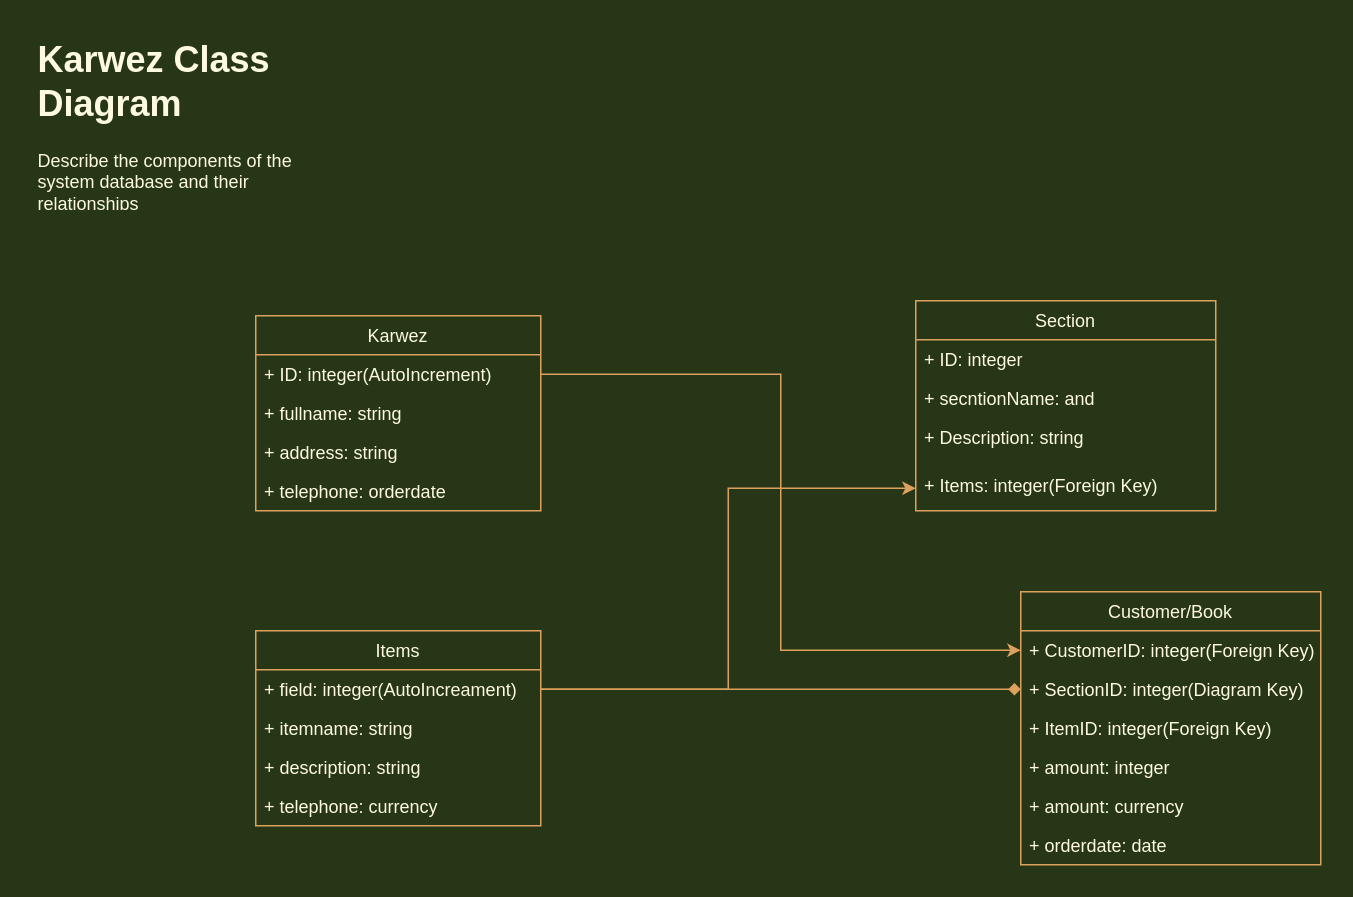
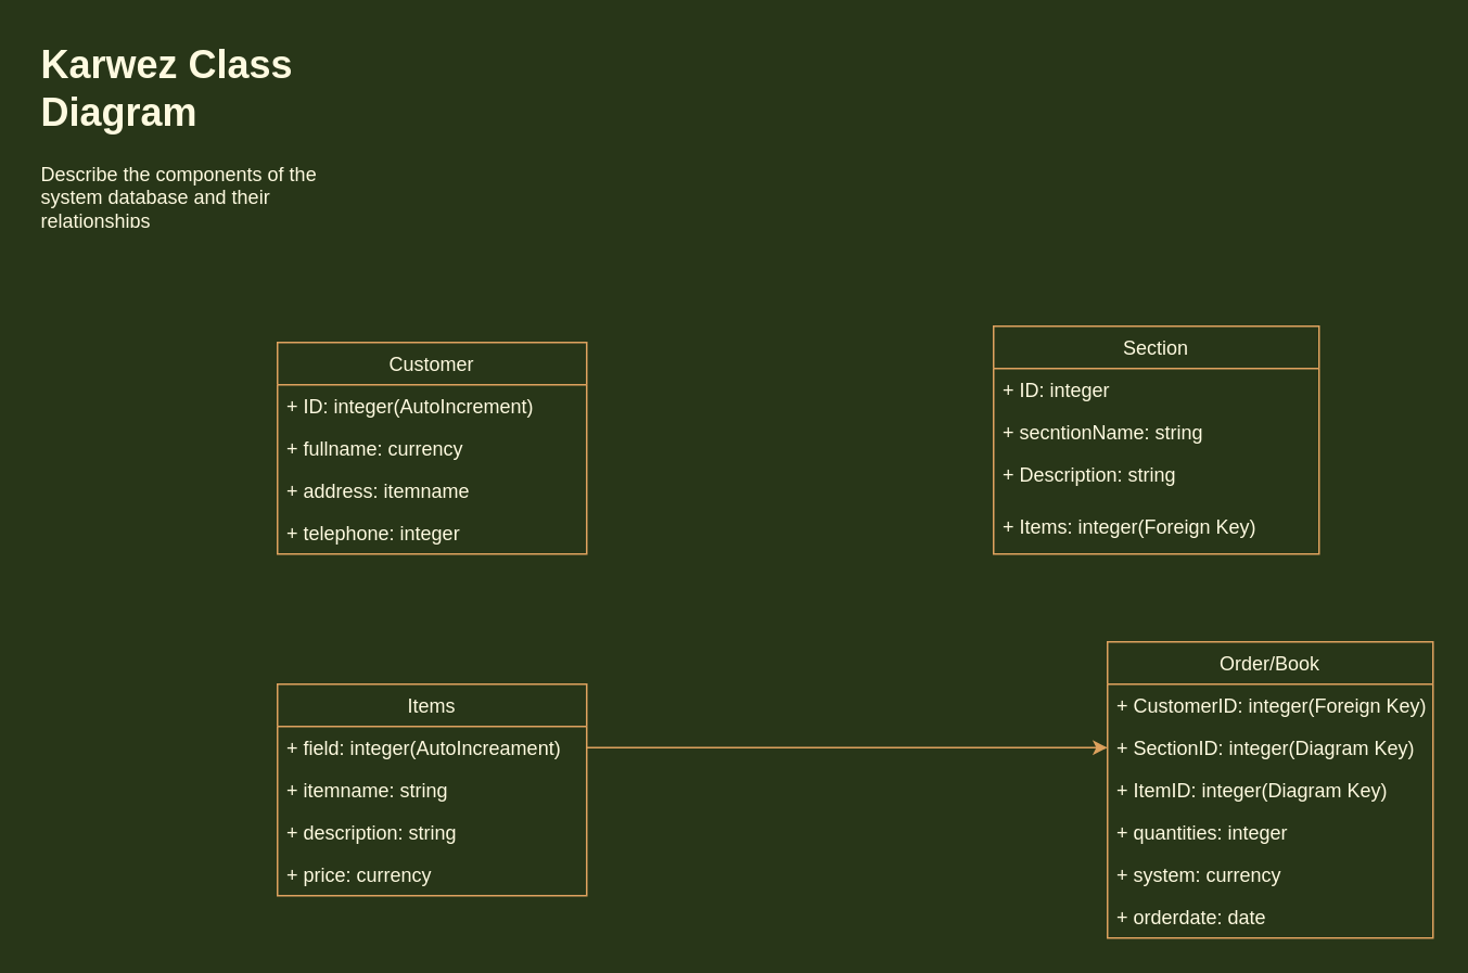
  <mxCell id="0" />
  <mxCell id="1" parent="0" />
  <mxCell id="2" value="&lt;h1&gt;Karwez Class Diagram&lt;br&gt;&lt;/h1&gt;&lt;p&gt;Describe the components of the system database and their relationships&lt;br&gt;&lt;/p&gt;" style="text;html=1;strokeColor=none;fillColor=none;spacing=5;spacingTop=-20;whiteSpace=wrap;overflow=hidden;rounded=0;fontColor=#FEFAE0;" parent="1" vertex="1"><mxGeometry x="20" y="20" width="190" height="120" as="geometry" /></mxCell>
- <mxCell id="3" value="Karwez" style="swimlane;fontStyle=0;childLayout=stackLayout;horizontal=1;startSize=26;fillColor=none;horizontalStack=0;resizeParent=1;resizeParentMax=0;resizeLast=0;collapsible=1;marginBottom=0;strokeColor=#DDA15E;fontColor=#FEFAE0;" parent="1" vertex="1"><mxGeometry x="170" y="210" width="190" height="130" as="geometry" /></mxCell>
+ <mxCell id="3" value="Customer" style="swimlane;fontStyle=0;childLayout=stackLayout;horizontal=1;startSize=26;fillColor=none;horizontalStack=0;resizeParent=1;resizeParentMax=0;resizeLast=0;collapsible=1;marginBottom=0;strokeColor=#DDA15E;fontColor=#FEFAE0;" parent="1" vertex="1"><mxGeometry x="170" y="210" width="190" height="130" as="geometry" /></mxCell>
  <mxCell id="4" value="+ ID: integer(AutoIncrement)" style="text;strokeColor=none;fillColor=none;align=left;verticalAlign=top;spacingLeft=4;spacingRight=4;overflow=hidden;rotatable=0;points=[[0,0.5],[1,0.5]];portConstraint=eastwest;fontColor=#FEFAE0;" parent="3" vertex="1"><mxGeometry y="26" width="190" height="26" as="geometry" /></mxCell>
- <mxCell id="5" value="+ fullname: string" style="text;strokeColor=none;fillColor=none;align=left;verticalAlign=top;spacingLeft=4;spacingRight=4;overflow=hidden;rotatable=0;points=[[0,0.5],[1,0.5]];portConstraint=eastwest;fontColor=#FEFAE0;" parent="3" vertex="1"><mxGeometry y="52" width="190" height="26" as="geometry" /></mxCell>
- <mxCell id="6" value="+ address: string" style="text;strokeColor=none;fillColor=none;align=left;verticalAlign=top;spacingLeft=4;spacingRight=4;overflow=hidden;rotatable=0;points=[[0,0.5],[1,0.5]];portConstraint=eastwest;fontColor=#FEFAE0;" parent="3" vertex="1"><mxGeometry y="78" width="190" height="26" as="geometry" /></mxCell>
- <mxCell id="7" value="+ telephone: orderdate" style="text;strokeColor=none;fillColor=none;align=left;verticalAlign=top;spacingLeft=4;spacingRight=4;overflow=hidden;rotatable=0;points=[[0,0.5],[1,0.5]];portConstraint=eastwest;fontColor=#FEFAE0;" parent="3" vertex="1"><mxGeometry y="104" width="190" height="26" as="geometry" /></mxCell>
+ <mxCell id="5" value="+ fullname: currency" style="text;strokeColor=none;fillColor=none;align=left;verticalAlign=top;spacingLeft=4;spacingRight=4;overflow=hidden;rotatable=0;points=[[0,0.5],[1,0.5]];portConstraint=eastwest;fontColor=#FEFAE0;" parent="3" vertex="1"><mxGeometry y="52" width="190" height="26" as="geometry" /></mxCell>
+ <mxCell id="6" value="+ address: itemname" style="text;strokeColor=none;fillColor=none;align=left;verticalAlign=top;spacingLeft=4;spacingRight=4;overflow=hidden;rotatable=0;points=[[0,0.5],[1,0.5]];portConstraint=eastwest;fontColor=#FEFAE0;" parent="3" vertex="1"><mxGeometry y="78" width="190" height="26" as="geometry" /></mxCell>
+ <mxCell id="7" value="+ telephone: integer" style="text;strokeColor=none;fillColor=none;align=left;verticalAlign=top;spacingLeft=4;spacingRight=4;overflow=hidden;rotatable=0;points=[[0,0.5],[1,0.5]];portConstraint=eastwest;fontColor=#FEFAE0;" parent="3" vertex="1"><mxGeometry y="104" width="190" height="26" as="geometry" /></mxCell>
  <mxCell id="8" value="Items" style="swimlane;fontStyle=0;childLayout=stackLayout;horizontal=1;startSize=26;fillColor=none;horizontalStack=0;resizeParent=1;resizeParentMax=0;resizeLast=0;collapsible=1;marginBottom=0;strokeColor=#DDA15E;fontColor=#FEFAE0;" parent="1" vertex="1"><mxGeometry x="170" y="420" width="190" height="130" as="geometry" /></mxCell>
  <mxCell id="9" value="+ field: integer(AutoIncreament)" style="text;strokeColor=none;fillColor=none;align=left;verticalAlign=top;spacingLeft=4;spacingRight=4;overflow=hidden;rotatable=0;points=[[0,0.5],[1,0.5]];portConstraint=eastwest;fontColor=#FEFAE0;" parent="8" vertex="1"><mxGeometry y="26" width="190" height="26" as="geometry" /></mxCell>
  <mxCell id="10" value="+ itemname: string" style="text;strokeColor=none;fillColor=none;align=left;verticalAlign=top;spacingLeft=4;spacingRight=4;overflow=hidden;rotatable=0;points=[[0,0.5],[1,0.5]];portConstraint=eastwest;fontColor=#FEFAE0;" parent="8" vertex="1"><mxGeometry y="52" width="190" height="26" as="geometry" /></mxCell>
  <mxCell id="11" value="+ description: string" style="text;strokeColor=none;fillColor=none;align=left;verticalAlign=top;spacingLeft=4;spacingRight=4;overflow=hidden;rotatable=0;points=[[0,0.5],[1,0.5]];portConstraint=eastwest;fontColor=#FEFAE0;" parent="8" vertex="1"><mxGeometry y="78" width="190" height="26" as="geometry" /></mxCell>
- <mxCell id="12" value="+ telephone: currency" style="text;strokeColor=none;fillColor=none;align=left;verticalAlign=top;spacingLeft=4;spacingRight=4;overflow=hidden;rotatable=0;points=[[0,0.5],[1,0.5]];portConstraint=eastwest;fontColor=#FEFAE0;" parent="8" vertex="1"><mxGeometry y="104" width="190" height="26" as="geometry" /></mxCell>
+ <mxCell id="12" value="+ price: currency" style="text;strokeColor=none;fillColor=none;align=left;verticalAlign=top;spacingLeft=4;spacingRight=4;overflow=hidden;rotatable=0;points=[[0,0.5],[1,0.5]];portConstraint=eastwest;fontColor=#FEFAE0;" parent="8" vertex="1"><mxGeometry y="104" width="190" height="26" as="geometry" /></mxCell>
  <mxCell id="13" value="Section" style="swimlane;fontStyle=0;childLayout=stackLayout;horizontal=1;startSize=26;fillColor=none;horizontalStack=0;resizeParent=1;resizeParentMax=0;resizeLast=0;collapsible=1;marginBottom=0;strokeColor=#DDA15E;fontColor=#FEFAE0;" parent="1" vertex="1"><mxGeometry x="610" y="200" width="200" height="140" as="geometry" /></mxCell>
  <mxCell id="14" value="+ ID: integer" style="text;strokeColor=none;fillColor=none;align=left;verticalAlign=top;spacingLeft=4;spacingRight=4;overflow=hidden;rotatable=0;points=[[0,0.5],[1,0.5]];portConstraint=eastwest;fontColor=#FEFAE0;" parent="13" vertex="1"><mxGeometry y="26" width="200" height="26" as="geometry" /></mxCell>
- <mxCell id="15" value="+ secntionName: and" style="text;strokeColor=none;fillColor=none;align=left;verticalAlign=top;spacingLeft=4;spacingRight=4;overflow=hidden;rotatable=0;points=[[0,0.5],[1,0.5]];portConstraint=eastwest;fontColor=#FEFAE0;" parent="13" vertex="1"><mxGeometry y="52" width="200" height="26" as="geometry" /></mxCell>
+ <mxCell id="15" value="+ secntionName: string" style="text;strokeColor=none;fillColor=none;align=left;verticalAlign=top;spacingLeft=4;spacingRight=4;overflow=hidden;rotatable=0;points=[[0,0.5],[1,0.5]];portConstraint=eastwest;fontColor=#FEFAE0;" parent="13" vertex="1"><mxGeometry y="52" width="200" height="26" as="geometry" /></mxCell>
  <mxCell id="16" value="+ Description: string" style="text;strokeColor=none;fillColor=none;align=left;verticalAlign=top;spacingLeft=4;spacingRight=4;overflow=hidden;rotatable=0;points=[[0,0.5],[1,0.5]];portConstraint=eastwest;fontColor=#FEFAE0;" parent="13" vertex="1"><mxGeometry y="78" width="200" height="32" as="geometry" /></mxCell>
  <mxCell id="17" value="+ Items: integer(Foreign Key)" style="text;strokeColor=none;fillColor=none;align=left;verticalAlign=top;spacingLeft=4;spacingRight=4;overflow=hidden;rotatable=0;points=[[0,0.5],[1,0.5]];portConstraint=eastwest;fontColor=#FEFAE0;" parent="13" vertex="1"><mxGeometry y="110" width="200" height="30" as="geometry" /></mxCell>
- <mxCell id="18" value="Customer/Book" style="swimlane;fontStyle=0;childLayout=stackLayout;horizontal=1;startSize=26;fillColor=none;horizontalStack=0;resizeParent=1;resizeParentMax=0;resizeLast=0;collapsible=1;marginBottom=0;strokeColor=#DDA15E;fontColor=#FEFAE0;" parent="1" vertex="1"><mxGeometry x="680" y="394" width="200" height="182" as="geometry" /></mxCell>
+ <mxCell id="18" value="Order/Book" style="swimlane;fontStyle=0;childLayout=stackLayout;horizontal=1;startSize=26;fillColor=none;horizontalStack=0;resizeParent=1;resizeParentMax=0;resizeLast=0;collapsible=1;marginBottom=0;strokeColor=#DDA15E;fontColor=#FEFAE0;" parent="1" vertex="1"><mxGeometry x="680" y="394" width="200" height="182" as="geometry" /></mxCell>
  <mxCell id="19" value="+ CustomerID: integer(Foreign Key)" style="text;strokeColor=none;fillColor=none;align=left;verticalAlign=top;spacingLeft=4;spacingRight=4;overflow=hidden;rotatable=0;points=[[0,0.5],[1,0.5]];portConstraint=eastwest;fontColor=#FEFAE0;" parent="18" vertex="1"><mxGeometry y="26" width="200" height="26" as="geometry" /></mxCell>
  <mxCell id="20" value="+ SectionID: integer(Diagram Key)" style="text;strokeColor=none;fillColor=none;align=left;verticalAlign=top;spacingLeft=4;spacingRight=4;overflow=hidden;rotatable=0;points=[[0,0.5],[1,0.5]];portConstraint=eastwest;fontColor=#FEFAE0;" parent="18" vertex="1"><mxGeometry y="52" width="200" height="26" as="geometry" /></mxCell>
- <mxCell id="21" value="+ ItemID: integer(Foreign Key)" style="text;strokeColor=none;fillColor=none;align=left;verticalAlign=top;spacingLeft=4;spacingRight=4;overflow=hidden;rotatable=0;points=[[0,0.5],[1,0.5]];portConstraint=eastwest;fontColor=#FEFAE0;" parent="18" vertex="1"><mxGeometry y="78" width="200" height="26" as="geometry" /></mxCell>
- <mxCell id="22" value="+ amount: integer" style="text;strokeColor=none;fillColor=none;align=left;verticalAlign=top;spacingLeft=4;spacingRight=4;overflow=hidden;rotatable=0;points=[[0,0.5],[1,0.5]];portConstraint=eastwest;fontColor=#FEFAE0;" parent="18" vertex="1"><mxGeometry y="104" width="200" height="26" as="geometry" /></mxCell>
- <mxCell id="23" value="+ amount: currency" style="text;strokeColor=none;fillColor=none;align=left;verticalAlign=top;spacingLeft=4;spacingRight=4;overflow=hidden;rotatable=0;points=[[0,0.5],[1,0.5]];portConstraint=eastwest;fontColor=#FEFAE0;" parent="18" vertex="1"><mxGeometry y="130" width="200" height="26" as="geometry" /></mxCell>
+ <mxCell id="21" value="+ ItemID: integer(Diagram Key)" style="text;strokeColor=none;fillColor=none;align=left;verticalAlign=top;spacingLeft=4;spacingRight=4;overflow=hidden;rotatable=0;points=[[0,0.5],[1,0.5]];portConstraint=eastwest;fontColor=#FEFAE0;" parent="18" vertex="1"><mxGeometry y="78" width="200" height="26" as="geometry" /></mxCell>
+ <mxCell id="22" value="+ quantities: integer" style="text;strokeColor=none;fillColor=none;align=left;verticalAlign=top;spacingLeft=4;spacingRight=4;overflow=hidden;rotatable=0;points=[[0,0.5],[1,0.5]];portConstraint=eastwest;fontColor=#FEFAE0;" parent="18" vertex="1"><mxGeometry y="104" width="200" height="26" as="geometry" /></mxCell>
+ <mxCell id="23" value="+ system: currency" style="text;strokeColor=none;fillColor=none;align=left;verticalAlign=top;spacingLeft=4;spacingRight=4;overflow=hidden;rotatable=0;points=[[0,0.5],[1,0.5]];portConstraint=eastwest;fontColor=#FEFAE0;" parent="18" vertex="1"><mxGeometry y="130" width="200" height="26" as="geometry" /></mxCell>
  <mxCell id="24" value="+ orderdate: date" style="text;strokeColor=none;fillColor=none;align=left;verticalAlign=top;spacingLeft=4;spacingRight=4;overflow=hidden;rotatable=0;points=[[0,0.5],[1,0.5]];portConstraint=eastwest;fontColor=#FEFAE0;" parent="18" vertex="1"><mxGeometry y="156" width="200" height="26" as="geometry" /></mxCell>
- <mxCell id="25" style="edgeStyle=orthogonalEdgeStyle;rounded=0;orthogonalLoop=1;jettySize=auto;html=1;exitX=1;exitY=0.5;exitDx=0;exitDy=0;entryX=0;entryY=0.5;entryDx=0;entryDy=0;labelBackgroundColor=#283618;strokeColor=#DDA15E;fontColor=#FEFAE0;" parent="1" source="4" target="19" edge="1"><mxGeometry relative="1" as="geometry" /></mxCell>
- <mxCell id="26" style="edgeStyle=orthogonalEdgeStyle;rounded=0;orthogonalLoop=1;jettySize=auto;html=1;entryX=0;entryY=0.5;entryDx=0;entryDy=0;exitX=1;exitY=0.5;exitDx=0;exitDy=0;labelBackgroundColor=#283618;strokeColor=#DDA15E;fontColor=#FEFAE0;endArrow=diamond;" parent="1" source="9" target="20" edge="1"><mxGeometry relative="1" as="geometry"><mxPoint x="420" y="459" as="sourcePoint" /></mxGeometry></mxCell>
- <mxCell id="27" style="edgeStyle=orthogonalEdgeStyle;rounded=0;orthogonalLoop=1;jettySize=auto;html=1;exitX=1;exitY=0.5;exitDx=0;exitDy=0;entryX=0;entryY=0.5;entryDx=0;entryDy=0;labelBackgroundColor=#283618;strokeColor=#DDA15E;fontColor=#FEFAE0;" parent="1" source="9" target="17" edge="1"><mxGeometry relative="1" as="geometry" /></mxCell>
+ <mxCell id="26" style="edgeStyle=orthogonalEdgeStyle;rounded=0;orthogonalLoop=1;jettySize=auto;html=1;entryX=0;entryY=0.5;entryDx=0;entryDy=0;exitX=1;exitY=0.5;exitDx=0;exitDy=0;labelBackgroundColor=#283618;strokeColor=#DDA15E;fontColor=#FEFAE0;" parent="1" source="9" target="20" edge="1"><mxGeometry relative="1" as="geometry"><mxPoint x="420" y="459" as="sourcePoint" /></mxGeometry></mxCell>
